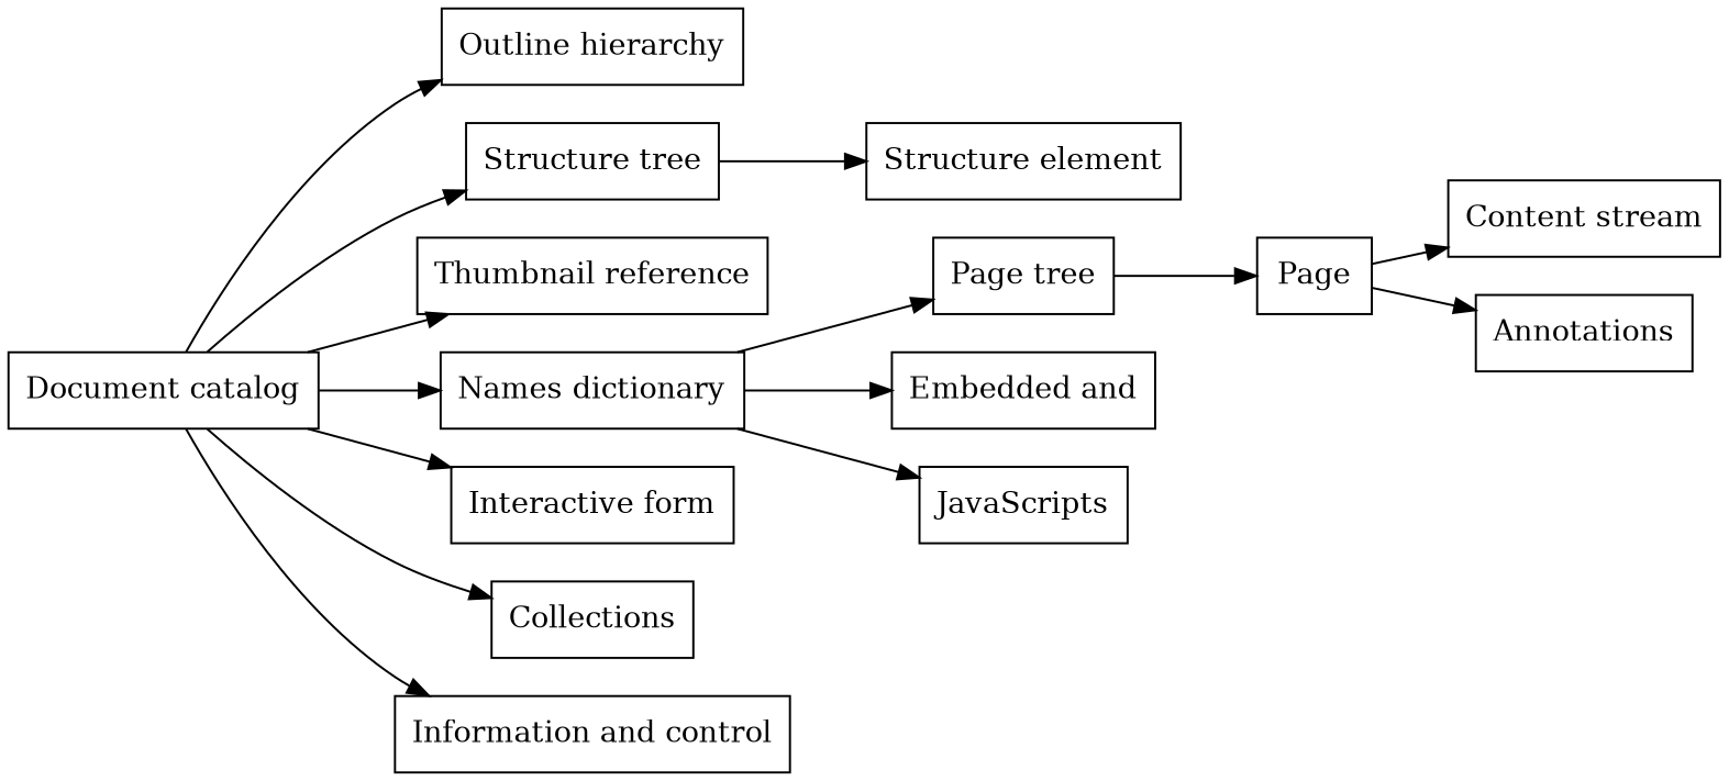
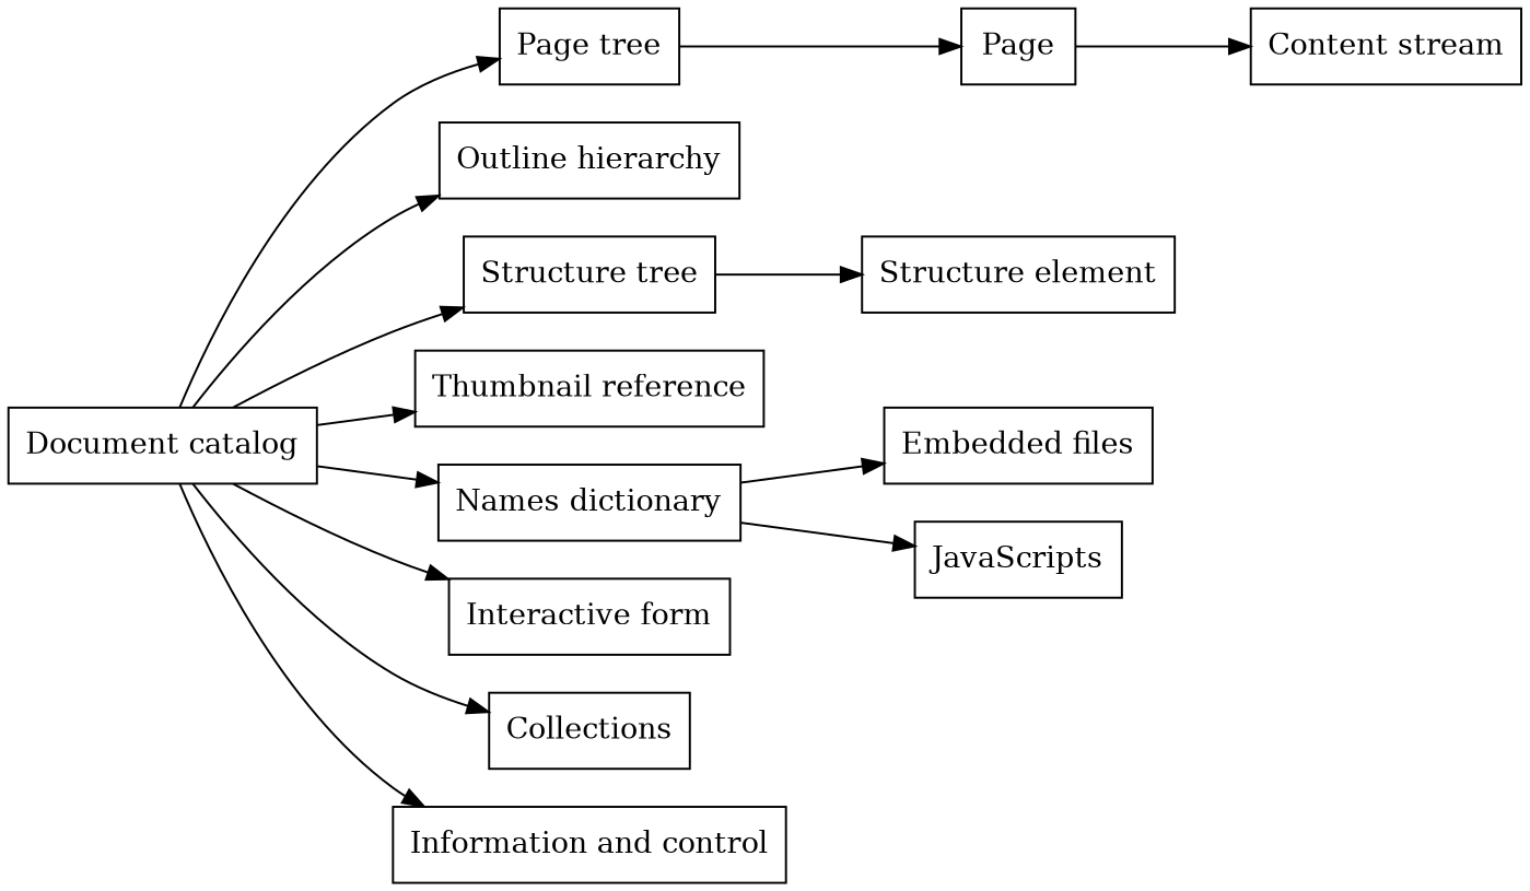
  digraph {
    rankdir=LR
    node [shape=box]
    "Document catalog"
    "Page tree"
    "Outline hierarchy"
    "Structure tree"
    n5 [label="Thumbnail reference"]
    "Names dictionary"
    "Interactive form"
    Collections
    "Information and control"
    Page
    "Structure element"
-   "Embedded files" [label="Embedded and"]
+   "Embedded files"
    JavaScripts
    "Content stream"
-   Annotations
-   "Names dictionary" -> "Page tree"
+   "Document catalog" -> "Page tree"
    "Document catalog" -> "Outline hierarchy"
    "Document catalog" -> "Structure tree"
    "Document catalog" -> n5
    "Document catalog" -> "Names dictionary"
    "Document catalog" -> "Interactive form"
    "Document catalog" -> Collections
    "Document catalog" -> "Information and control"
    "Page tree" -> Page
    "Structure tree" -> "Structure element"
    "Names dictionary" -> "Embedded files"
    "Names dictionary" -> JavaScripts
    Page -> "Content stream"
-   Page -> Annotations
  }
